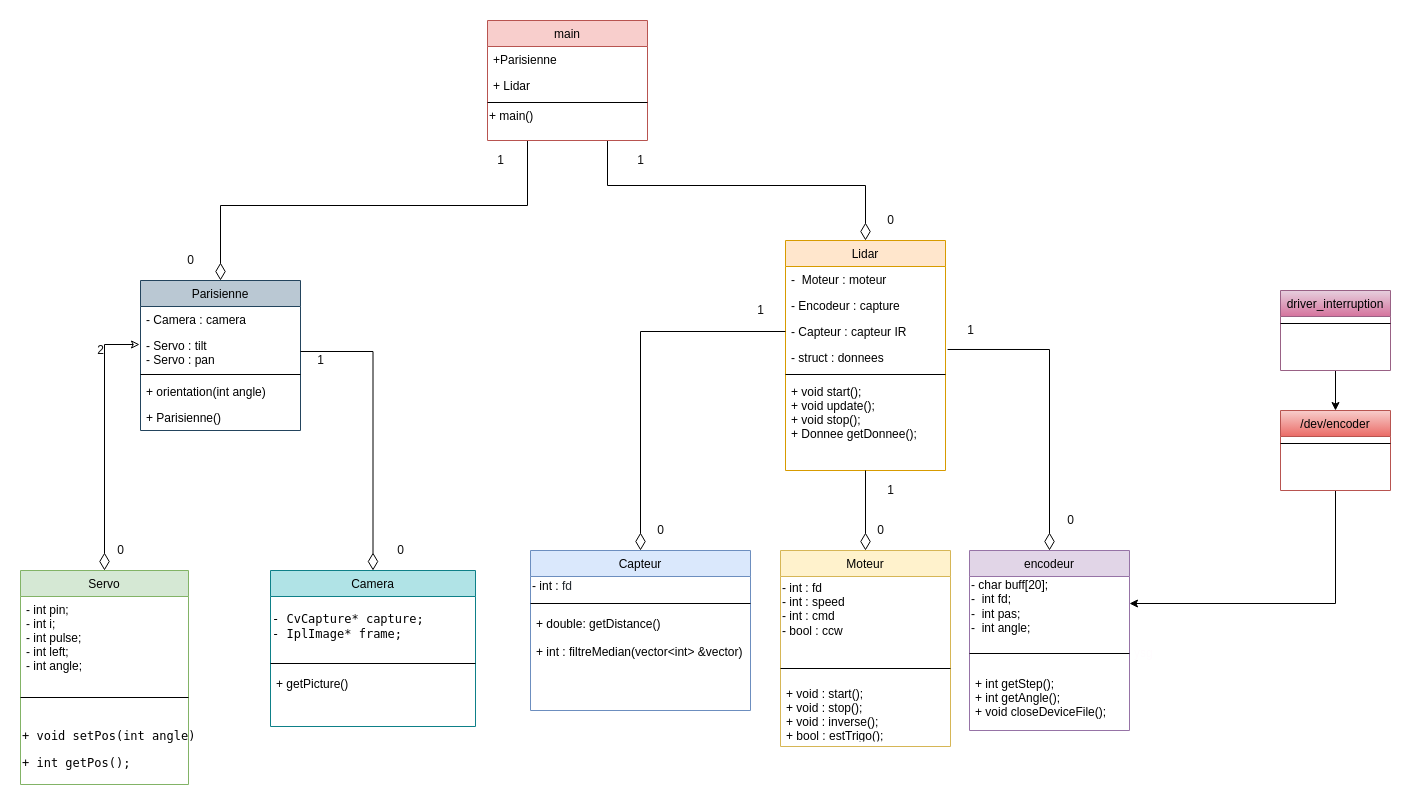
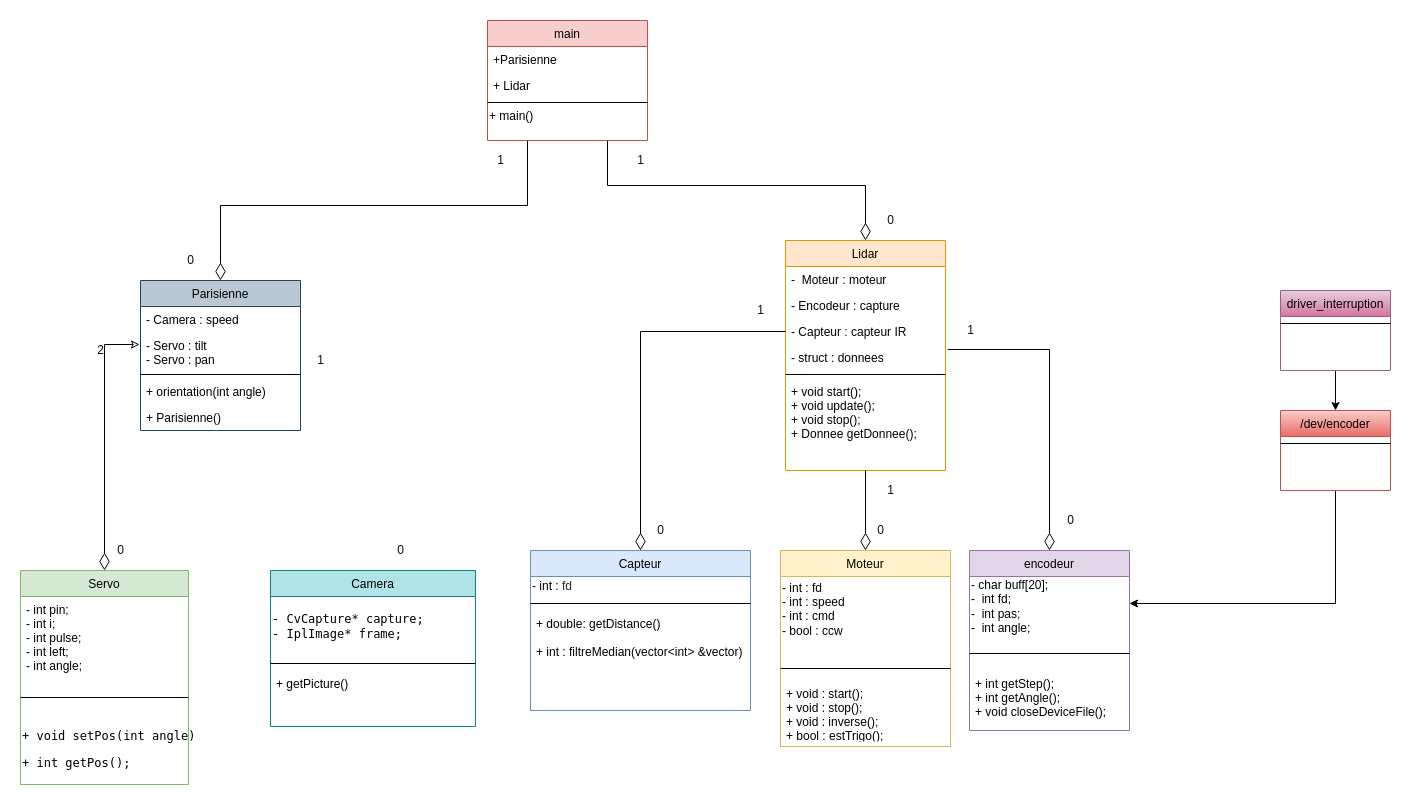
  <mxCell id="0" />
  <mxCell id="1" parent="0" />
  <mxCell id="2" style="edgeStyle=orthogonalEdgeStyle;rounded=0;orthogonalLoop=1;jettySize=auto;html=1;exitX=0.5;exitY=0;exitDx=0;exitDy=0;entryX=0.75;entryY=1;entryDx=0;entryDy=0;startArrow=diamondThin;startFill=0;startSize=15;endArrow=none;endFill=0;fontColor=#0D0D0D;" edge="1" parent="1" source="3" target="17"><mxGeometry relative="1" as="geometry" /></mxCell>
  <mxCell id="3" value="Lidar" style="swimlane;fontStyle=0;align=center;verticalAlign=top;childLayout=stackLayout;horizontal=1;startSize=26;horizontalStack=0;resizeParent=1;resizeLast=0;collapsible=1;marginBottom=0;rounded=0;shadow=0;strokeWidth=1;fillColor=#ffe6cc;strokeColor=#d79b00;" parent="1" vertex="1"><mxGeometry x="785" y="240" width="160" height="230" as="geometry"><mxRectangle x="230" y="140" width="160" height="26" as="alternateBounds" /></mxGeometry></mxCell>
  <mxCell id="4" value="-  Moteur : moteur" style="text;align=left;verticalAlign=top;spacingLeft=4;spacingRight=4;overflow=hidden;rotatable=0;points=[[0,0.5],[1,0.5]];portConstraint=eastwest;" parent="3" vertex="1"><mxGeometry y="26" width="160" height="26" as="geometry" /></mxCell>
  <mxCell id="5" value="- Encodeur : capture" style="text;align=left;verticalAlign=top;spacingLeft=4;spacingRight=4;overflow=hidden;rotatable=0;points=[[0,0.5],[1,0.5]];portConstraint=eastwest;rounded=0;shadow=0;html=0;" parent="3" vertex="1"><mxGeometry y="52" width="160" height="26" as="geometry" /></mxCell>
  <mxCell id="6" value="- Capteur : capteur IR" style="text;align=left;verticalAlign=top;spacingLeft=4;spacingRight=4;overflow=hidden;rotatable=0;points=[[0,0.5],[1,0.5]];portConstraint=eastwest;rounded=0;shadow=0;html=0;" parent="3" vertex="1"><mxGeometry y="78" width="160" height="26" as="geometry" /></mxCell>
  <mxCell id="7" value="- struct : donnees" style="text;align=left;verticalAlign=top;spacingLeft=4;spacingRight=4;overflow=hidden;rotatable=0;points=[[0,0.5],[1,0.5]];portConstraint=eastwest;rounded=0;shadow=0;html=0;" vertex="1" parent="3"><mxGeometry y="104" width="160" height="26" as="geometry" /></mxCell>
  <mxCell id="8" value="" style="line;html=1;strokeWidth=1;align=left;verticalAlign=middle;spacingTop=-1;spacingLeft=3;spacingRight=3;rotatable=0;labelPosition=right;points=[];portConstraint=eastwest;" parent="3" vertex="1"><mxGeometry y="130" width="160" height="8" as="geometry" /></mxCell>
  <mxCell id="9" value="+ void start();&#09;&#10;+ void update(); &#10;+ void stop();&#10;+ Donnee getDonnee();" style="text;align=left;verticalAlign=top;spacingLeft=4;spacingRight=4;overflow=hidden;rotatable=0;points=[[0,0.5],[1,0.5]];portConstraint=eastwest;" parent="3" vertex="1"><mxGeometry y="138" width="160" height="72" as="geometry" /></mxCell>
  <mxCell id="10" style="edgeStyle=orthogonalEdgeStyle;rounded=0;orthogonalLoop=1;jettySize=auto;html=1;exitX=0.5;exitY=0;exitDx=0;exitDy=0;entryX=0.25;entryY=1;entryDx=0;entryDy=0;startArrow=diamondThin;startFill=0;startSize=15;endArrow=none;endFill=0;fontColor=#0D0D0D;" edge="1" parent="1" source="11" target="17"><mxGeometry relative="1" as="geometry" /></mxCell>
  <mxCell id="11" value="Parisienne" style="swimlane;fontStyle=0;align=center;verticalAlign=top;childLayout=stackLayout;horizontal=1;startSize=26;horizontalStack=0;resizeParent=1;resizeLast=0;collapsible=1;marginBottom=0;rounded=0;shadow=0;strokeWidth=1;fillColor=#bac8d3;strokeColor=#23445d;" parent="1" vertex="1"><mxGeometry x="140" y="280" width="160" height="150" as="geometry"><mxRectangle x="130" y="380" width="160" height="26" as="alternateBounds" /></mxGeometry></mxCell>
- <mxCell id="12" value="- Camera : camera" style="text;align=left;verticalAlign=top;spacingLeft=4;spacingRight=4;overflow=hidden;rotatable=0;points=[[0,0.5],[1,0.5]];portConstraint=eastwest;" parent="11" vertex="1"><mxGeometry y="26" width="160" height="26" as="geometry" /></mxCell>
+ <mxCell id="12" value="- Camera : speed" style="text;align=left;verticalAlign=top;spacingLeft=4;spacingRight=4;overflow=hidden;rotatable=0;points=[[0,0.5],[1,0.5]];portConstraint=eastwest;" parent="11" vertex="1"><mxGeometry y="26" width="160" height="26" as="geometry" /></mxCell>
  <mxCell id="13" value="- Servo : tilt&#10;- Servo : pan" style="text;align=left;verticalAlign=top;spacingLeft=4;spacingRight=4;overflow=hidden;rotatable=0;points=[[0,0.5],[1,0.5]];portConstraint=eastwest;rounded=0;shadow=0;html=0;" parent="11" vertex="1"><mxGeometry y="52" width="160" height="38" as="geometry" /></mxCell>
  <mxCell id="14" value="" style="line;html=1;strokeWidth=1;align=left;verticalAlign=middle;spacingTop=-1;spacingLeft=3;spacingRight=3;rotatable=0;labelPosition=right;points=[];portConstraint=eastwest;" parent="11" vertex="1"><mxGeometry y="90" width="160" height="8" as="geometry" /></mxCell>
  <mxCell id="15" value="+ orientation(int angle)&#10;" style="text;align=left;verticalAlign=top;spacingLeft=4;spacingRight=4;overflow=hidden;rotatable=0;points=[[0,0.5],[1,0.5]];portConstraint=eastwest;fontStyle=0" parent="11" vertex="1"><mxGeometry y="98" width="160" height="26" as="geometry" /></mxCell>
  <mxCell id="16" value="+ Parisienne()&#10;" style="text;align=left;verticalAlign=top;spacingLeft=4;spacingRight=4;overflow=hidden;rotatable=0;points=[[0,0.5],[1,0.5]];portConstraint=eastwest;fontStyle=0" parent="11" vertex="1"><mxGeometry y="124" width="160" height="26" as="geometry" /></mxCell>
  <mxCell id="17" value="main" style="swimlane;fontStyle=0;align=center;verticalAlign=top;childLayout=stackLayout;horizontal=1;startSize=26;horizontalStack=0;resizeParent=1;resizeLast=0;collapsible=1;marginBottom=0;rounded=0;shadow=0;strokeWidth=1;fillColor=#f8cecc;strokeColor=#b85450;" parent="1" vertex="1"><mxGeometry x="487" y="20" width="160" height="120" as="geometry"><mxRectangle x="550" y="140" width="160" height="26" as="alternateBounds" /></mxGeometry></mxCell>
  <mxCell id="18" value="+Parisienne" style="text;align=left;verticalAlign=top;spacingLeft=4;spacingRight=4;overflow=hidden;rotatable=0;points=[[0,0.5],[1,0.5]];portConstraint=eastwest;" parent="17" vertex="1"><mxGeometry y="26" width="160" height="26" as="geometry" /></mxCell>
  <mxCell id="19" value="+ Lidar" style="text;align=left;verticalAlign=top;spacingLeft=4;spacingRight=4;overflow=hidden;rotatable=0;points=[[0,0.5],[1,0.5]];portConstraint=eastwest;rounded=0;shadow=0;html=0;" parent="17" vertex="1"><mxGeometry y="52" width="160" height="26" as="geometry" /></mxCell>
  <mxCell id="20" value="" style="line;html=1;strokeWidth=1;align=left;verticalAlign=middle;spacingTop=-1;spacingLeft=3;spacingRight=3;rotatable=0;labelPosition=right;points=[];portConstraint=eastwest;" parent="17" vertex="1"><mxGeometry y="78" width="160" height="8" as="geometry" /></mxCell>
  <mxCell id="21" value="+ main()" style="text;html=1;align=left;verticalAlign=middle;resizable=0;points=[];autosize=1;" parent="17" vertex="1"><mxGeometry y="86" width="160" height="20" as="geometry" /></mxCell>
  <mxCell id="22" style="edgeStyle=orthogonalEdgeStyle;rounded=0;orthogonalLoop=1;jettySize=auto;html=1;exitX=0.5;exitY=0;exitDx=0;exitDy=0;entryX=0.5;entryY=1;entryDx=0;entryDy=0;startArrow=diamondThin;startFill=0;startSize=15;endArrow=none;endFill=0;fontColor=#0D0D0D;" edge="1" parent="1" source="23" target="3"><mxGeometry relative="1" as="geometry" /></mxCell>
  <mxCell id="23" value="Moteur" style="swimlane;fontStyle=0;align=center;verticalAlign=top;childLayout=stackLayout;horizontal=1;startSize=26;horizontalStack=0;resizeParent=1;resizeLast=0;collapsible=1;marginBottom=0;rounded=0;shadow=0;strokeWidth=1;fillColor=#fff2cc;strokeColor=#d6b656;" parent="1" vertex="1"><mxGeometry x="780" y="550" width="170" height="196" as="geometry"><mxRectangle x="230" y="140" width="160" height="26" as="alternateBounds" /></mxGeometry></mxCell>
  <mxCell id="24" value="&lt;div style=&quot;&quot;&gt;&lt;span&gt;- int : fd&lt;/span&gt;&lt;/div&gt;&lt;div style=&quot;&quot;&gt;&lt;span&gt;- int : speed&lt;/span&gt;&lt;/div&gt;&lt;div style=&quot;&quot;&gt;&lt;span&gt;- int : cmd&lt;/span&gt;&lt;/div&gt;&lt;div style=&quot;&quot;&gt;&lt;span&gt;- bool : ccw&lt;/span&gt;&lt;/div&gt;&lt;div style=&quot;&quot;&gt;&lt;br&gt;&lt;/div&gt;" style="text;html=1;align=left;verticalAlign=middle;resizable=0;points=[];autosize=1;" vertex="1" parent="23"><mxGeometry y="26" width="170" height="80" as="geometry" /></mxCell>
  <mxCell id="25" value="" style="line;html=1;strokeWidth=1;align=left;verticalAlign=middle;spacingTop=-1;spacingLeft=3;spacingRight=3;rotatable=0;labelPosition=right;points=[];portConstraint=eastwest;" parent="23" vertex="1"><mxGeometry y="106" width="170" height="24" as="geometry" /></mxCell>
  <mxCell id="26" value="+ void : start(); &#10;+ void : stop(); &#10;+ void : inverse(); &#10;+ bool : estTrigo();" style="text;align=left;verticalAlign=top;spacingLeft=4;spacingRight=4;overflow=hidden;rotatable=0;points=[[0,0.5],[1,0.5]];portConstraint=eastwest;" parent="23" vertex="1"><mxGeometry y="130" width="170" height="56" as="geometry" /></mxCell>
  <mxCell id="27" style="edgeStyle=orthogonalEdgeStyle;rounded=0;orthogonalLoop=1;jettySize=auto;html=1;exitX=0.5;exitY=0;exitDx=0;exitDy=0;entryX=0;entryY=0.5;entryDx=0;entryDy=0;startArrow=diamondThin;startFill=0;startSize=15;endArrow=none;endFill=0;fontColor=#0D0D0D;" edge="1" parent="1" source="28" target="6"><mxGeometry relative="1" as="geometry" /></mxCell>
  <mxCell id="28" value="Capteur" style="swimlane;fontStyle=0;align=center;verticalAlign=top;childLayout=stackLayout;horizontal=1;startSize=26;horizontalStack=0;resizeParent=1;resizeLast=0;collapsible=1;marginBottom=0;rounded=0;shadow=0;strokeWidth=1;fillColor=#dae8fc;strokeColor=#6c8ebf;" parent="1" vertex="1"><mxGeometry x="530" y="550" width="220" height="160" as="geometry"><mxRectangle x="230" y="140" width="160" height="26" as="alternateBounds" /></mxGeometry></mxCell>
  <mxCell id="29" value="&lt;span class=&quot;pl-k&quot; style=&quot;box-sizing: border-box ; font-family: , &amp;#34;consolas&amp;#34; , &amp;#34;liberation mono&amp;#34; , &amp;#34;menlo&amp;#34; , monospace ; background-color: rgb(255 , 255 , 255)&quot;&gt;- int :&lt;/span&gt;&lt;span style=&quot;color: rgb(36 , 41 , 46) ; font-family: , &amp;#34;consolas&amp;#34; , &amp;#34;liberation mono&amp;#34; , &amp;#34;menlo&amp;#34; , monospace ; background-color: rgb(255 , 255 , 255)&quot;&gt;&amp;nbsp;fd&lt;/span&gt;" style="text;html=1;align=left;verticalAlign=middle;resizable=0;points=[];autosize=1;" vertex="1" parent="28"><mxGeometry y="26" width="220" height="20" as="geometry" /></mxCell>
  <mxCell id="30" value="" style="line;html=1;strokeWidth=1;align=left;verticalAlign=middle;spacingTop=-1;spacingLeft=3;spacingRight=3;rotatable=0;labelPosition=right;points=[];portConstraint=eastwest;" parent="28" vertex="1"><mxGeometry y="46" width="220" height="14" as="geometry" /></mxCell>
  <mxCell id="31" value="+ double: getDistance()&#10;&#10;+ int : filtreMedian(vector&lt;int&gt; &amp;vector)" style="text;align=left;verticalAlign=top;spacingLeft=4;spacingRight=4;overflow=hidden;rotatable=0;points=[[0,0.5],[1,0.5]];portConstraint=eastwest;" parent="28" vertex="1"><mxGeometry y="60" width="220" height="70" as="geometry" /></mxCell>
  <mxCell id="32" style="edgeStyle=orthogonalEdgeStyle;rounded=0;orthogonalLoop=1;jettySize=auto;html=1;exitX=0.5;exitY=0;exitDx=0;exitDy=0;entryX=1.013;entryY=0.192;entryDx=0;entryDy=0;entryPerimeter=0;fontColor=#FFFCFE;endArrow=none;endFill=0;startArrow=diamondThin;startFill=0;startSize=15;" edge="1" parent="1" source="33" target="7"><mxGeometry relative="1" as="geometry" /></mxCell>
  <mxCell id="33" value="encodeur" style="swimlane;fontStyle=0;align=center;verticalAlign=top;childLayout=stackLayout;horizontal=1;startSize=26;horizontalStack=0;resizeParent=1;resizeLast=0;collapsible=1;marginBottom=0;rounded=0;shadow=0;strokeWidth=1;fillColor=#e1d5e7;strokeColor=#9673a6;" parent="1" vertex="1"><mxGeometry x="969" y="550" width="160" height="180" as="geometry"><mxRectangle x="230" y="140" width="160" height="26" as="alternateBounds" /></mxGeometry></mxCell>
  <mxCell id="34" value="&lt;span&gt;- char buff[20];&lt;br&gt;&lt;/span&gt;&lt;span&gt;-&amp;nbsp; int fd;&lt;br&gt;&lt;/span&gt;&lt;span&gt;-&amp;nbsp; int pas;&lt;br&gt;&lt;/span&gt;&lt;span&gt;-&amp;nbsp; int angle;&lt;/span&gt;&lt;span&gt;&lt;br&gt;&lt;/span&gt;" style="text;html=1;align=left;verticalAlign=middle;resizable=0;points=[];autosize=1;" vertex="1" parent="33"><mxGeometry y="26" width="160" height="60" as="geometry" /></mxCell>
  <mxCell id="35" value="ysg&lt;br&gt;" style="line;html=1;strokeWidth=1;align=left;verticalAlign=middle;spacingTop=-1;spacingLeft=3;spacingRight=3;rotatable=0;labelPosition=right;points=[];portConstraint=eastwest;fontColor=#FFFCFE;" parent="33" vertex="1"><mxGeometry y="86" width="160" height="34" as="geometry" /></mxCell>
  <mxCell id="36" value="+ int getStep();&#10;+ int getAngle();&#10;+ void closeDeviceFile();" style="text;align=left;verticalAlign=top;spacingLeft=4;spacingRight=4;overflow=hidden;rotatable=0;points=[[0,0.5],[1,0.5]];portConstraint=eastwest;" parent="33" vertex="1"><mxGeometry y="120" width="160" height="50" as="geometry" /></mxCell>
- <mxCell id="37" style="edgeStyle=orthogonalEdgeStyle;rounded=0;orthogonalLoop=1;jettySize=auto;html=1;exitX=0.5;exitY=0;exitDx=0;exitDy=0;entryX=1;entryY=0.5;entryDx=0;entryDy=0;startArrow=diamondThin;startFill=0;startSize=15;endArrow=none;endFill=0;fontColor=#0D0D0D;" edge="1" parent="1" source="38" target="13"><mxGeometry relative="1" as="geometry" /></mxCell>
  <mxCell id="38" value="Camera" style="swimlane;fontStyle=0;align=center;verticalAlign=top;childLayout=stackLayout;horizontal=1;startSize=26;horizontalStack=0;resizeParent=1;resizeLast=0;collapsible=1;marginBottom=0;rounded=0;shadow=0;strokeWidth=1;fillColor=#b0e3e6;strokeColor=#0e8088;" parent="1" vertex="1"><mxGeometry x="270" y="570" width="205" height="156" as="geometry"><mxRectangle x="230" y="140" width="160" height="26" as="alternateBounds" /></mxGeometry></mxCell>
  <mxCell id="39" value="&lt;pre style=&quot;color: rgb(0 , 0 , 0) ; overflow-wrap: break-word&quot;&gt;- CvCapture* capture;&lt;br/&gt;- IplImage* frame;&lt;/pre&gt;" style="text;html=1;align=left;verticalAlign=middle;resizable=0;points=[];autosize=1;fontColor=#0D0D0D;" vertex="1" parent="38"><mxGeometry y="26" width="205" height="60" as="geometry" /></mxCell>
  <mxCell id="40" value="" style="line;html=1;strokeWidth=1;align=left;verticalAlign=middle;spacingTop=-1;spacingLeft=3;spacingRight=3;rotatable=0;labelPosition=right;points=[];portConstraint=eastwest;" parent="38" vertex="1"><mxGeometry y="86" width="205" height="14" as="geometry" /></mxCell>
  <mxCell id="41" value="+ getPicture()" style="text;align=left;verticalAlign=top;spacingLeft=4;spacingRight=4;overflow=hidden;rotatable=0;points=[[0,0.5],[1,0.5]];portConstraint=eastwest;" parent="38" vertex="1"><mxGeometry y="100" width="205" height="56" as="geometry" /></mxCell>
  <mxCell id="42" style="edgeStyle=orthogonalEdgeStyle;rounded=0;orthogonalLoop=1;jettySize=auto;html=1;exitX=0.5;exitY=0;exitDx=0;exitDy=0;entryX=-0.006;entryY=0.316;entryDx=0;entryDy=0;entryPerimeter=0;startArrow=diamondThin;startFill=0;startSize=15;endArrow=classic;endFill=0;fontColor=#0D0D0D;" edge="1" parent="1" source="43" target="13"><mxGeometry relative="1" as="geometry" /></mxCell>
  <mxCell id="43" value="Servo" style="swimlane;fontStyle=0;align=center;verticalAlign=top;childLayout=stackLayout;horizontal=1;startSize=26;horizontalStack=0;resizeParent=1;resizeLast=0;collapsible=1;marginBottom=0;rounded=0;shadow=0;strokeWidth=1;fillColor=#d5e8d4;strokeColor=#82b366;" parent="1" vertex="1"><mxGeometry x="20" y="570" width="168" height="214" as="geometry"><mxRectangle x="230" y="140" width="160" height="26" as="alternateBounds" /></mxGeometry></mxCell>
  <mxCell id="44" value="- int pin;&#10;- int i;&#10;- int pulse;&#10;- int left;&#10;- int angle;" style="text;align=left;verticalAlign=top;spacingLeft=4;spacingRight=4;overflow=hidden;rotatable=0;points=[[0,0.5],[1,0.5]];portConstraint=eastwest;" parent="43" vertex="1"><mxGeometry y="26" width="168" height="84" as="geometry" /></mxCell>
  <mxCell id="45" value="g" style="line;html=1;strokeWidth=1;align=left;verticalAlign=middle;spacingTop=-1;spacingLeft=3;spacingRight=3;rotatable=0;labelPosition=right;points=[];portConstraint=eastwest;fontColor=#FFFFFF;" parent="43" vertex="1"><mxGeometry y="110" width="168" height="34" as="geometry" /></mxCell>
  <mxCell id="46" value="&lt;pre style=&quot;color: rgb(0 , 0 , 0) ; overflow-wrap: break-word&quot;&gt;+ void setPos(int angle)&lt;/pre&gt;&lt;pre style=&quot;color: rgb(0 , 0 , 0) ; overflow-wrap: break-word&quot;&gt;+ int getPos();&lt;/pre&gt;" style="text;html=1;align=left;verticalAlign=middle;resizable=0;points=[];autosize=1;fontColor=#0D0D0D;" vertex="1" parent="43"><mxGeometry y="144" width="168" height="70" as="geometry" /></mxCell>
  <mxCell id="47" style="edgeStyle=orthogonalEdgeStyle;rounded=0;orthogonalLoop=1;jettySize=auto;html=1;exitX=0.5;exitY=1;exitDx=0;exitDy=0;entryX=0.5;entryY=0;entryDx=0;entryDy=0;fontColor=#0D0D0D;" edge="1" parent="1" source="48" target="51"><mxGeometry relative="1" as="geometry" /></mxCell>
  <mxCell id="48" value="driver_interruption" style="swimlane;fontStyle=0;align=center;verticalAlign=top;childLayout=stackLayout;horizontal=1;startSize=26;horizontalStack=0;resizeParent=1;resizeLast=0;collapsible=1;marginBottom=0;rounded=0;shadow=0;strokeWidth=1;fillColor=#e6d0de;strokeColor=#996185;gradientColor=#d5739d;" vertex="1" parent="1"><mxGeometry x="1280" y="290" width="110" height="80" as="geometry"><mxRectangle x="230" y="140" width="160" height="26" as="alternateBounds" /></mxGeometry></mxCell>
  <mxCell id="49" value="" style="line;html=1;strokeWidth=1;align=left;verticalAlign=middle;spacingTop=-1;spacingLeft=3;spacingRight=3;rotatable=0;labelPosition=right;points=[];portConstraint=eastwest;" vertex="1" parent="48"><mxGeometry y="26" width="110" height="14" as="geometry" /></mxCell>
  <mxCell id="50" style="edgeStyle=orthogonalEdgeStyle;rounded=0;orthogonalLoop=1;jettySize=auto;html=1;exitX=0.5;exitY=1;exitDx=0;exitDy=0;entryX=1;entryY=0.45;entryDx=0;entryDy=0;entryPerimeter=0;fontColor=#0D0D0D;" edge="1" parent="1" source="51" target="34"><mxGeometry relative="1" as="geometry" /></mxCell>
  <mxCell id="51" value="/dev/encoder" style="swimlane;fontStyle=0;align=center;verticalAlign=top;childLayout=stackLayout;horizontal=1;startSize=26;horizontalStack=0;resizeParent=1;resizeLast=0;collapsible=1;marginBottom=0;rounded=0;shadow=0;strokeWidth=1;fillColor=#f8cecc;strokeColor=#b85450;gradientColor=#ea6b66;" vertex="1" parent="1"><mxGeometry x="1280" y="410" width="110" height="80" as="geometry"><mxRectangle x="230" y="140" width="160" height="26" as="alternateBounds" /></mxGeometry></mxCell>
  <mxCell id="52" value="" style="line;html=1;strokeWidth=1;align=left;verticalAlign=middle;spacingTop=-1;spacingLeft=3;spacingRight=3;rotatable=0;labelPosition=right;points=[];portConstraint=eastwest;" vertex="1" parent="51"><mxGeometry y="26" width="110" height="14" as="geometry" /></mxCell>
  <mxCell id="53" value="1" style="text;html=1;align=center;verticalAlign=middle;resizable=0;points=[];autosize=1;fontColor=#0D0D0D;" vertex="1" parent="1"><mxGeometry x="630" y="150" width="20" height="20" as="geometry" /></mxCell>
  <mxCell id="54" value="0" style="text;html=1;align=center;verticalAlign=middle;resizable=0;points=[];autosize=1;fontColor=#0D0D0D;" vertex="1" parent="1"><mxGeometry x="880" y="210" width="20" height="20" as="geometry" /></mxCell>
  <mxCell id="55" value="1" style="text;html=1;align=center;verticalAlign=middle;resizable=0;points=[];autosize=1;fontColor=#0D0D0D;" vertex="1" parent="1"><mxGeometry x="490" y="150" width="20" height="20" as="geometry" /></mxCell>
  <mxCell id="56" value="0" style="text;html=1;align=center;verticalAlign=middle;resizable=0;points=[];autosize=1;fontColor=#0D0D0D;" vertex="1" parent="1"><mxGeometry x="180" width="20" height="20" as="geometry" y="250" /></mxCell>
  <mxCell id="57" value="0" style="text;html=1;align=center;verticalAlign=middle;resizable=0;points=[];autosize=1;fontColor=#0D0D0D;" vertex="1" parent="1"><mxGeometry x="390" y="540" width="20" height="20" as="geometry" /></mxCell>
  <mxCell id="58" value="1" style="text;html=1;align=center;verticalAlign=middle;resizable=0;points=[];autosize=1;fontColor=#0D0D0D;" vertex="1" parent="1"><mxGeometry x="310" y="350" width="20" height="20" as="geometry" /></mxCell>
  <mxCell id="59" value="2" style="text;html=1;align=center;verticalAlign=middle;resizable=0;points=[];autosize=1;fontColor=#0D0D0D;" vertex="1" parent="1"><mxGeometry x="90" y="340" width="20" height="20" as="geometry" /></mxCell>
  <mxCell id="60" value="0" style="text;html=1;align=center;verticalAlign=middle;resizable=0;points=[];autosize=1;fontColor=#0D0D0D;" vertex="1" parent="1"><mxGeometry x="110" y="540" width="20" height="20" as="geometry" /></mxCell>
  <mxCell id="61" value="0" style="text;html=1;align=center;verticalAlign=middle;resizable=0;points=[];autosize=1;fontColor=#0D0D0D;" vertex="1" parent="1"><mxGeometry x="650" y="520" width="20" height="20" as="geometry" /></mxCell>
  <mxCell id="62" value="0" style="text;html=1;align=center;verticalAlign=middle;resizable=0;points=[];autosize=1;fontColor=#0D0D0D;" vertex="1" parent="1"><mxGeometry x="870" y="520" width="20" height="20" as="geometry" /></mxCell>
  <mxCell id="63" value="0" style="text;html=1;align=center;verticalAlign=middle;resizable=0;points=[];autosize=1;fontColor=#0D0D0D;" vertex="1" parent="1"><mxGeometry x="1060" y="510" width="20" height="20" as="geometry" /></mxCell>
  <mxCell id="64" value="1" style="text;html=1;align=center;verticalAlign=middle;resizable=0;points=[];autosize=1;fontColor=#0D0D0D;" vertex="1" parent="1"><mxGeometry x="960" y="320" width="20" height="20" as="geometry" /></mxCell>
  <mxCell id="65" value="1" style="text;html=1;align=center;verticalAlign=middle;resizable=0;points=[];autosize=1;fontColor=#0D0D0D;" vertex="1" parent="1"><mxGeometry x="750" y="300" width="20" height="20" as="geometry" /></mxCell>
  <mxCell id="66" value="1" style="text;html=1;align=center;verticalAlign=middle;resizable=0;points=[];autosize=1;fontColor=#0D0D0D;" vertex="1" parent="1"><mxGeometry x="880" y="480" width="20" height="20" as="geometry" /></mxCell>
